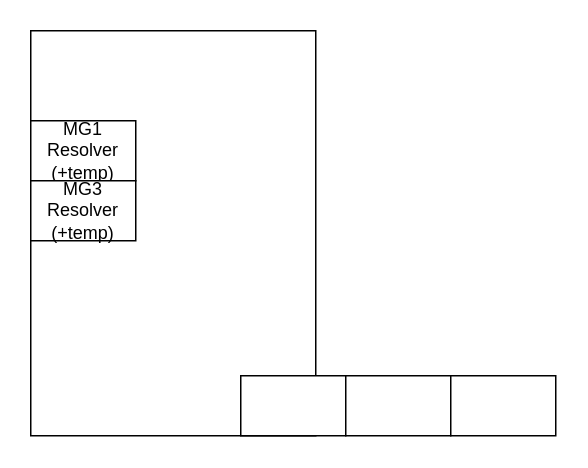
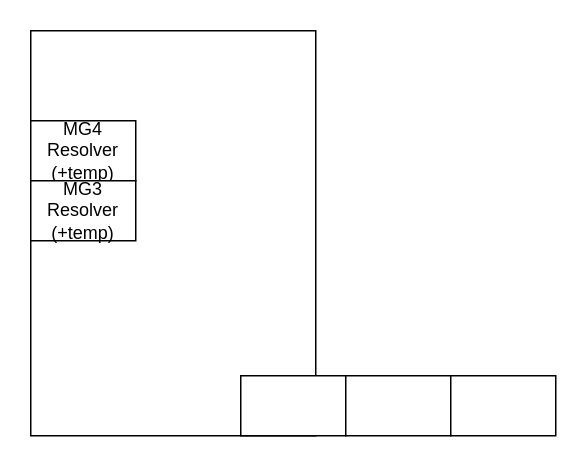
  <mxCell id="0" />
  <mxCell id="1" parent="0" />
  <mxCell id="2" value="" style="rounded=0;whiteSpace=wrap;html=1;" vertex="1" parent="1"><mxGeometry x="20" y="20" width="190" height="270" as="geometry" /></mxCell>
  <mxCell id="3" value="" style="rounded=0;whiteSpace=wrap;html=1;" vertex="1" parent="1"><mxGeometry x="20" y="80" width="70" height="40" as="geometry" /></mxCell>
- <mxCell id="4" value="MG1 Resolver (+temp)" style="text;html=1;strokeColor=none;fillColor=none;align=center;verticalAlign=middle;whiteSpace=wrap;rounded=0;" vertex="1" parent="1"><mxGeometry x="25" y="85" width="60" height="30" as="geometry" /></mxCell>
+ <mxCell id="4" value="MG4 Resolver (+temp)" style="text;html=1;strokeColor=none;fillColor=none;align=center;verticalAlign=middle;whiteSpace=wrap;rounded=0;" vertex="1" parent="1"><mxGeometry x="25" y="85" width="60" height="30" as="geometry" /></mxCell>
  <mxCell id="5" value="" style="rounded=0;whiteSpace=wrap;html=1;" vertex="1" parent="1"><mxGeometry x="160" y="250" width="70" height="40" as="geometry" /></mxCell>
  <mxCell id="6" value="MG3 Resolver (+temp)" style="rounded=0;whiteSpace=wrap;html=1;" vertex="1" parent="1"><mxGeometry x="20" y="120" width="70" height="40" as="geometry" /></mxCell>
  <mxCell id="7" value="" style="rounded=0;whiteSpace=wrap;html=1;" vertex="1" parent="1"><mxGeometry x="230" y="250" width="70" height="40" as="geometry" /></mxCell>
  <mxCell id="8" value="" style="rounded=0;whiteSpace=wrap;html=1;" vertex="1" parent="1"><mxGeometry x="300" y="250" width="70" height="40" as="geometry" /></mxCell>
